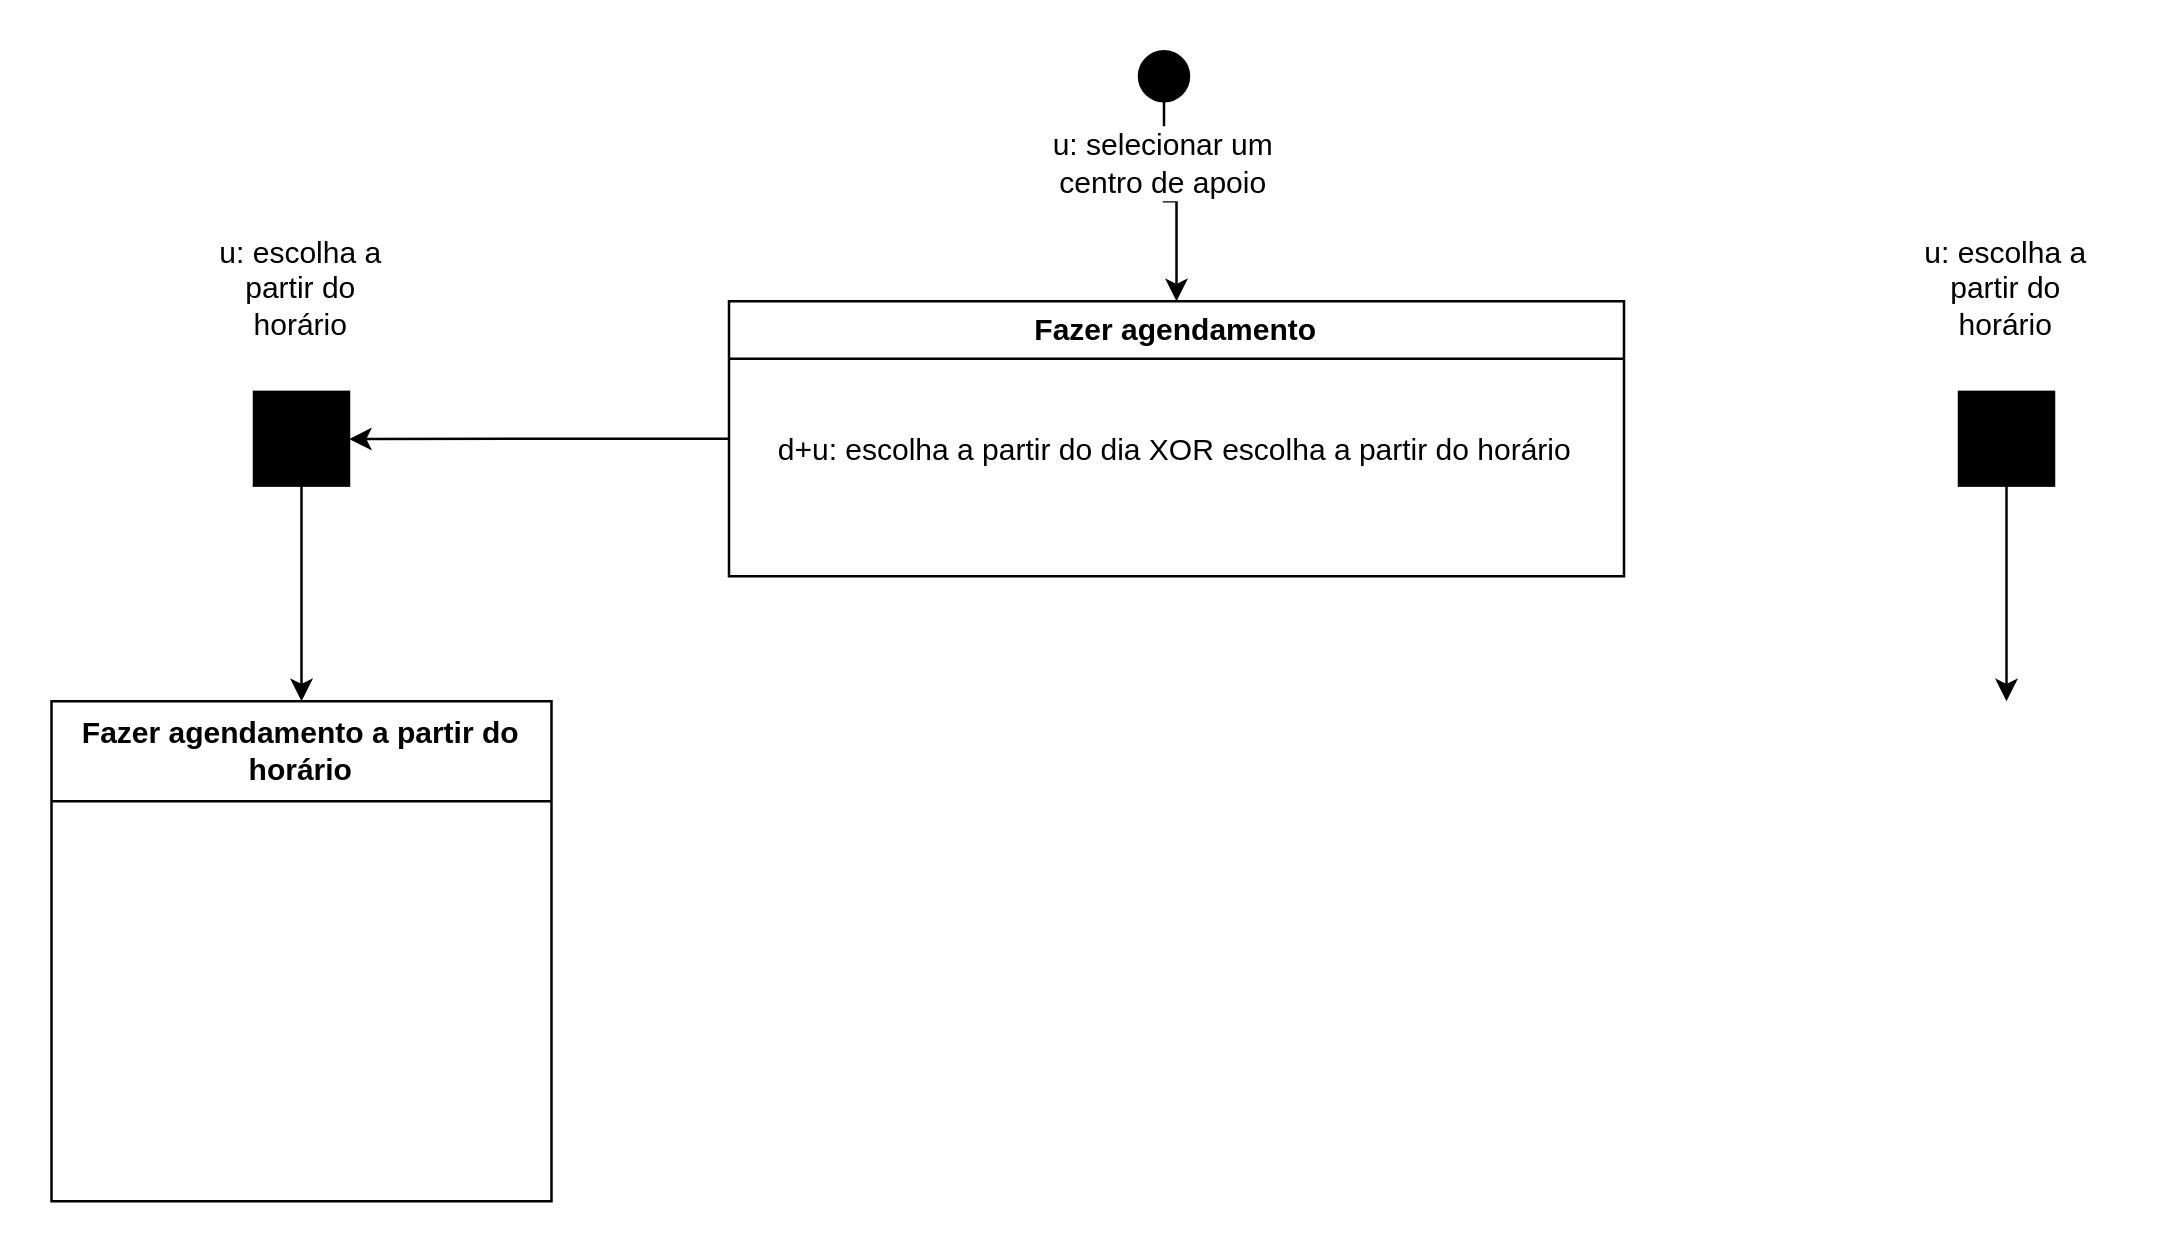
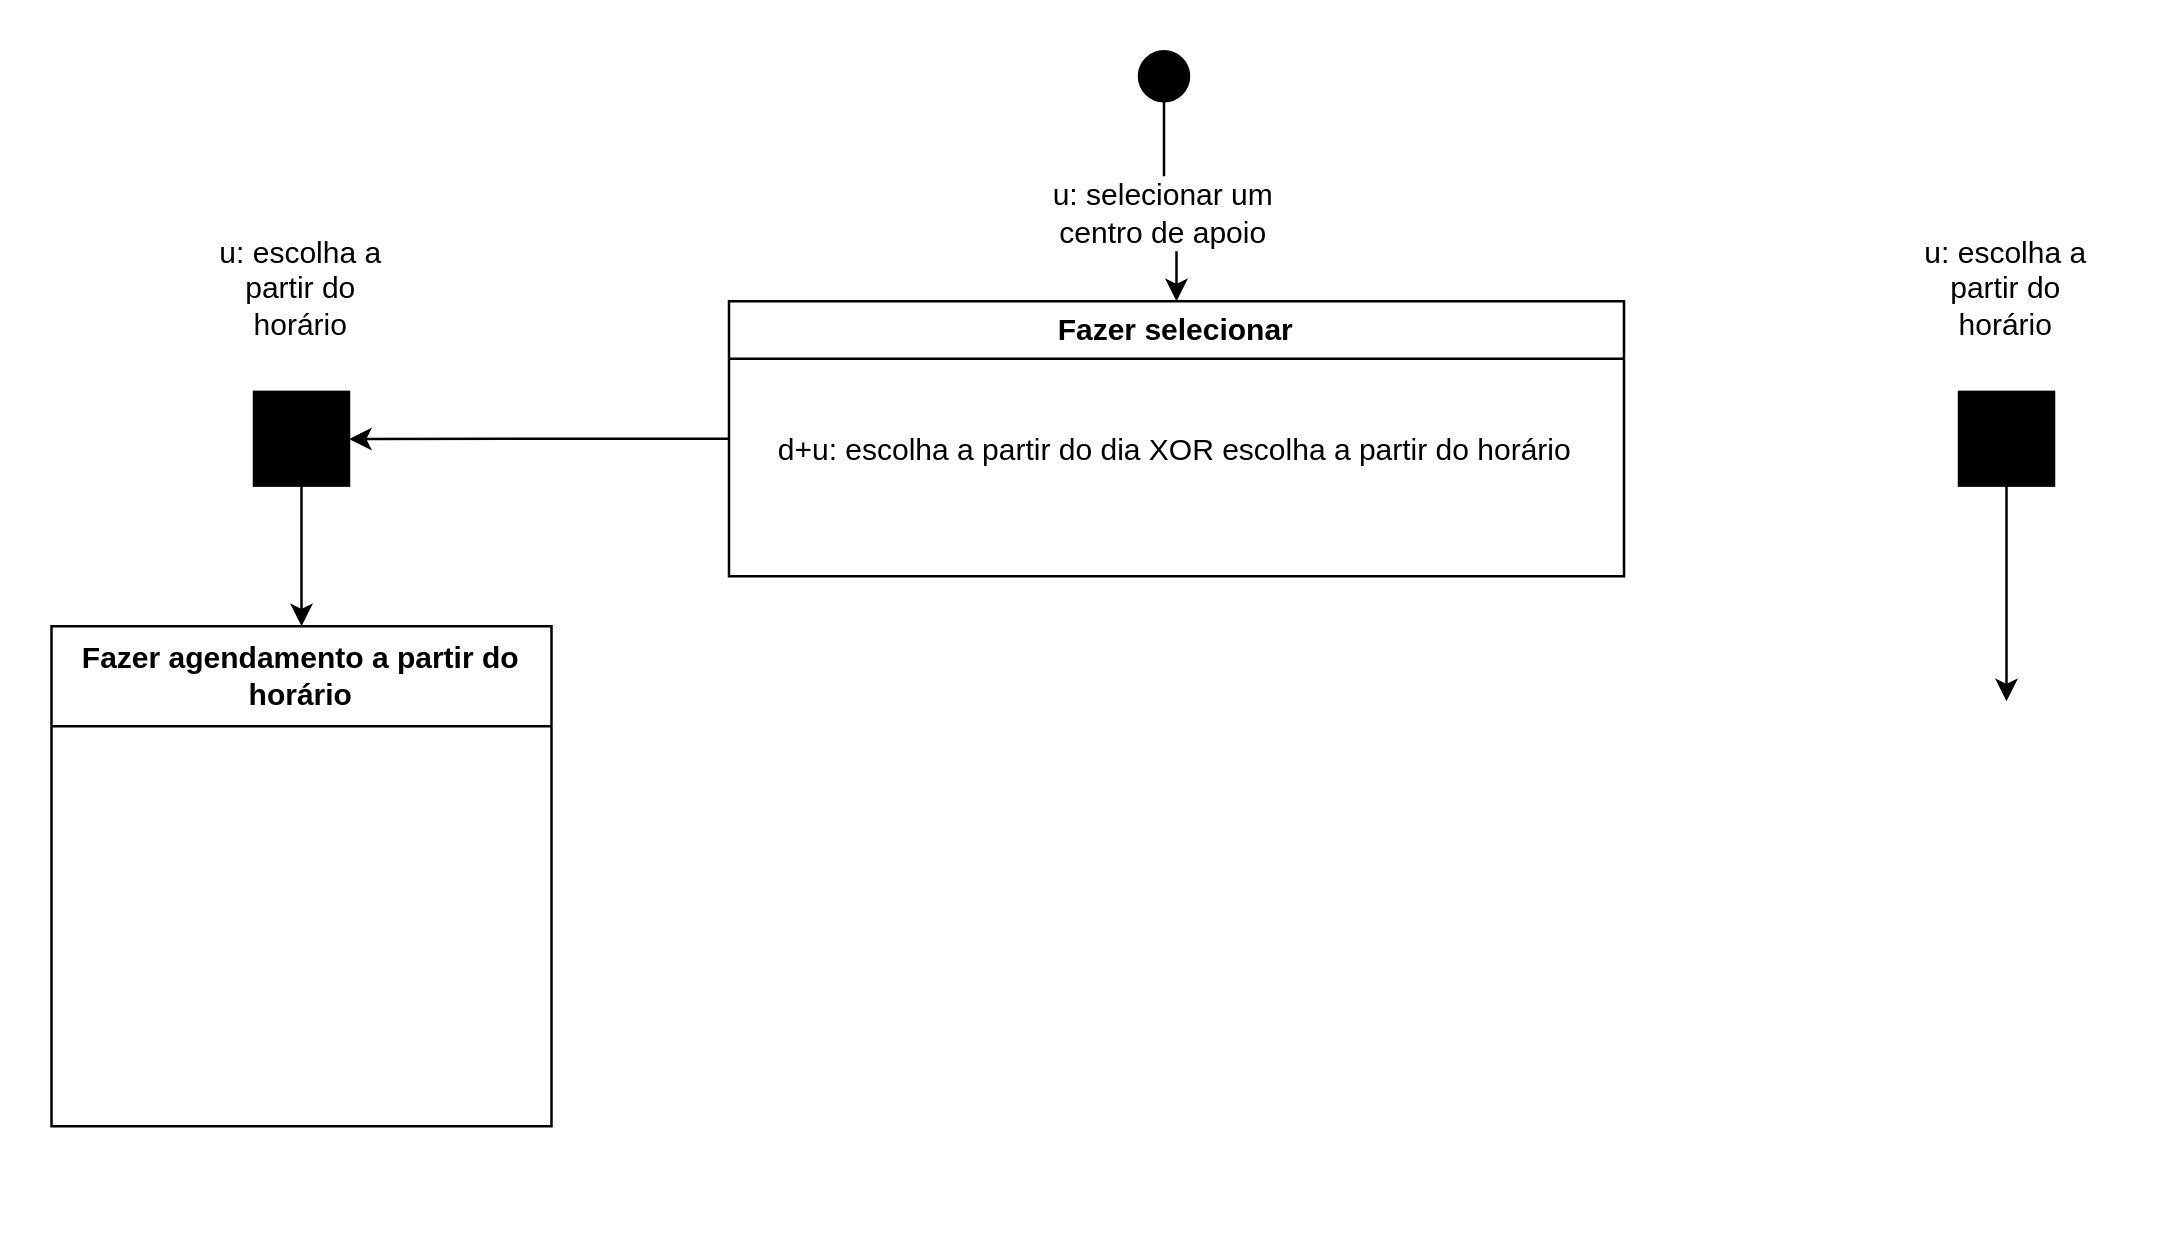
  <mxCell id="0" />
  <mxCell id="1" parent="0" />
  <mxCell id="2" value="" style="edgeStyle=orthogonalEdgeStyle;rounded=0;orthogonalLoop=1;jettySize=auto;html=1;" edge="1" parent="1" source="3" target="9"><mxGeometry relative="1" as="geometry" /></mxCell>
- <mxCell id="3" value="Fazer agendamento" style="swimlane;whiteSpace=wrap;html=1;" vertex="1" parent="1"><mxGeometry x="291" y="120" width="358" height="110" as="geometry" /></mxCell>
+ <mxCell id="3" value="Fazer selecionar" style="swimlane;whiteSpace=wrap;html=1;" vertex="1" parent="1"><mxGeometry x="291" y="120" width="358" height="110" as="geometry" /></mxCell>
  <mxCell id="4" value="d+u: escolha a partir do dia XOR escolha a partir do horário" style="text;html=1;align=left;verticalAlign=middle;resizable=0;points=[];autosize=1;strokeColor=none;fillColor=none;rotation=0;" vertex="1" parent="3"><mxGeometry x="18" y="45" width="340" height="30" as="geometry" /></mxCell>
  <mxCell id="5" style="edgeStyle=orthogonalEdgeStyle;rounded=0;orthogonalLoop=1;jettySize=auto;html=1;entryX=0.5;entryY=0;entryDx=0;entryDy=0;" edge="1" parent="1" source="6" target="3"><mxGeometry relative="1" as="geometry" /></mxCell>
  <mxCell id="6" value="" style="ellipse;whiteSpace=wrap;html=1;aspect=fixed;fillColor=#000000;" vertex="1" parent="1"><mxGeometry x="455" y="20" width="20" height="20" as="geometry" /></mxCell>
- <mxCell id="7" value="u: selecionar um centro de apoio" style="text;html=1;align=center;verticalAlign=middle;whiteSpace=wrap;rounded=0;fillColor=default;" vertex="1" parent="1"><mxGeometry x="407" y="50" width="116" height="30" as="geometry" /></mxCell>
+ <mxCell id="7" value="u: selecionar um centro de apoio" style="text;html=1;align=center;verticalAlign=middle;whiteSpace=wrap;rounded=0;fillColor=default;" vertex="1" parent="1"><mxGeometry x="407" y="70" width="116" height="30" as="geometry" /></mxCell>
  <mxCell id="8" value="" style="edgeStyle=orthogonalEdgeStyle;rounded=0;orthogonalLoop=1;jettySize=auto;html=1;entryX=0.5;entryY=0;entryDx=0;entryDy=0;" edge="1" parent="1" source="9" target="11"><mxGeometry relative="1" as="geometry"><mxPoint x="120" y="273.75" as="targetPoint" /></mxGeometry></mxCell>
  <mxCell id="9" value="" style="whiteSpace=wrap;html=1;fontStyle=1;startSize=23;fillColor=#000000;" vertex="1" parent="1"><mxGeometry x="101" y="156.25" width="38" height="37.5" as="geometry" /></mxCell>
  <mxCell id="10" value="u: escolha a partir do horário" style="text;html=1;align=center;verticalAlign=middle;whiteSpace=wrap;rounded=0;" vertex="1" parent="1"><mxGeometry x="79" y="90" width="82" height="50" as="geometry" /></mxCell>
- <mxCell id="11" value="Fazer agendamento a partir do horário" style="swimlane;whiteSpace=wrap;html=1;startSize=40;" vertex="1" parent="1"><mxGeometry x="20" y="280" width="200" height="200" as="geometry" /></mxCell>
+ <mxCell id="11" value="Fazer agendamento a partir do horário" style="swimlane;whiteSpace=wrap;html=1;startSize=40;" vertex="1" parent="1"><mxGeometry x="20" y="250" width="200" height="200" as="geometry" /></mxCell>
  <mxCell id="12" value="" style="edgeStyle=orthogonalEdgeStyle;rounded=0;orthogonalLoop=1;jettySize=auto;html=1;entryX=0.5;entryY=0;entryDx=0;entryDy=0;" edge="1" parent="1" source="13"><mxGeometry relative="1" as="geometry"><mxPoint x="802" y="280" as="targetPoint" /></mxGeometry></mxCell>
  <mxCell id="13" value="" style="whiteSpace=wrap;html=1;fontStyle=1;startSize=23;fillColor=#000000;" vertex="1" parent="1"><mxGeometry x="783" y="156.25" width="38" height="37.5" as="geometry" /></mxCell>
  <mxCell id="14" value="u: escolha a partir do horário" style="text;html=1;align=center;verticalAlign=middle;whiteSpace=wrap;rounded=0;" vertex="1" parent="1"><mxGeometry x="761" y="90" width="82" height="50" as="geometry" /></mxCell>
